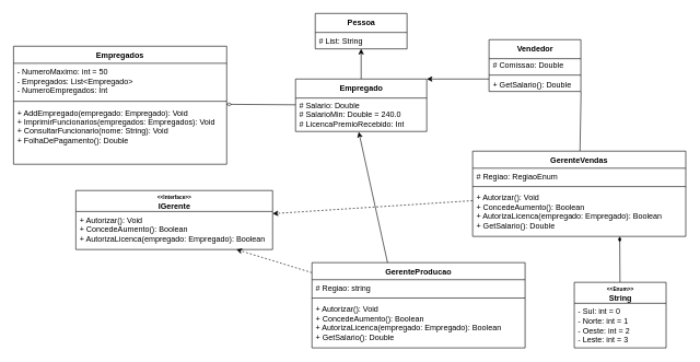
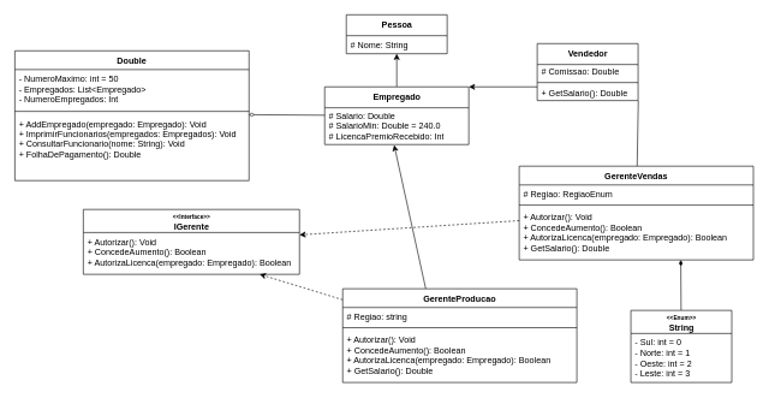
  <mxCell id="0" />
  <mxCell id="1" parent="0" />
  <mxCell id="2" value="Pessoa" style="swimlane;fontStyle=1;align=center;verticalAlign=middle;childLayout=stackLayout;horizontal=1;startSize=29;horizontalStack=0;resizeParent=1;resizeParentMax=0;resizeLast=0;collapsible=0;marginBottom=0;html=1;" vertex="1" parent="1"><mxGeometry x="480" y="20" width="140" height="54" as="geometry" /></mxCell>
- <mxCell id="3" value="# List: String" style="text;html=1;strokeColor=none;fillColor=none;align=left;verticalAlign=middle;spacingLeft=4;spacingRight=4;overflow=hidden;rotatable=0;points=[[0,0.5],[1,0.5]];portConstraint=eastwest;" vertex="1" parent="2"><mxGeometry y="29" width="140" height="25" as="geometry" /></mxCell>
- <mxCell id="4" value="Empregados" style="swimlane;fontStyle=1;align=center;verticalAlign=top;childLayout=stackLayout;horizontal=1;startSize=26;horizontalStack=0;resizeParent=1;resizeParentMax=0;resizeLast=0;collapsible=1;marginBottom=0;" vertex="1" parent="1"><mxGeometry x="20" y="70" width="325" height="180" as="geometry" /></mxCell>
+ <mxCell id="3" value="# Nome: String" style="text;html=1;strokeColor=none;fillColor=none;align=left;verticalAlign=middle;spacingLeft=4;spacingRight=4;overflow=hidden;rotatable=0;points=[[0,0.5],[1,0.5]];portConstraint=eastwest;" vertex="1" parent="2"><mxGeometry y="29" width="140" height="25" as="geometry" /></mxCell>
+ <mxCell id="4" value="Double" style="swimlane;fontStyle=1;align=center;verticalAlign=top;childLayout=stackLayout;horizontal=1;startSize=26;horizontalStack=0;resizeParent=1;resizeParentMax=0;resizeLast=0;collapsible=1;marginBottom=0;" vertex="1" parent="1"><mxGeometry x="20" y="70" width="325" height="180" as="geometry" /></mxCell>
  <mxCell id="5" value="- NumeroMaximo: int = 50&#10;- Empregados: List&lt;Empregado&gt;&#10;- NumeroEmpregados: Int" style="text;strokeColor=none;fillColor=none;align=left;verticalAlign=top;spacingLeft=4;spacingRight=4;overflow=hidden;rotatable=0;points=[[0,0.5],[1,0.5]];portConstraint=eastwest;strokeWidth=1;spacingTop=0;" vertex="1" parent="4"><mxGeometry y="26" width="325" height="54" as="geometry" /></mxCell>
  <mxCell id="6" value="" style="line;strokeWidth=1;fillColor=none;align=left;verticalAlign=middle;spacingTop=-1;spacingLeft=3;spacingRight=3;rotatable=0;labelPosition=right;points=[];portConstraint=eastwest;strokeColor=inherit;" vertex="1" parent="4"><mxGeometry y="80" width="325" height="8" as="geometry" /></mxCell>
  <mxCell id="7" value="+ AddEmpregado(empregado: Empregado): Void&#10;+ ImprimirFuncionarios(empregados: Empregados): Void&#10;+ ConsultarFuncionario(nome: String): Void&#10;+ FolhaDePagamento(): Double" style="text;strokeColor=none;fillColor=none;align=left;verticalAlign=top;spacingLeft=4;spacingRight=4;overflow=hidden;rotatable=0;points=[[0,0.5],[1,0.5]];portConstraint=eastwest;" vertex="1" parent="4"><mxGeometry y="88" width="325" height="92" as="geometry" /></mxCell>
  <mxCell id="8" style="edgeStyle=none;html=1;entryX=0.5;entryY=1;entryDx=0;entryDy=0;" edge="1" parent="1" source="10" target="2"><mxGeometry relative="1" as="geometry" /></mxCell>
  <mxCell id="9" style="edgeStyle=none;html=1;entryX=0.998;entryY=0.006;entryDx=0;entryDy=0;entryPerimeter=0;fontSize=8;endArrow=diamondThin;endFill=0;elbow=vertical;" edge="1" parent="1" source="10" target="7"><mxGeometry relative="1" as="geometry" /></mxCell>
  <mxCell id="10" value="Empregado" style="swimlane;fontStyle=1;align=center;verticalAlign=middle;childLayout=stackLayout;horizontal=1;startSize=29;horizontalStack=0;resizeParent=1;resizeParentMax=0;resizeLast=0;collapsible=0;marginBottom=0;html=1;" vertex="1" parent="1"><mxGeometry x="450" y="120" width="200" height="80" as="geometry" /></mxCell>
  <mxCell id="11" value="&lt;span style=&quot;&quot;&gt;# Salario: Double&lt;/span&gt;&lt;br style=&quot;padding: 0px; margin: 0px;&quot;&gt;&lt;span style=&quot;&quot;&gt;# SalarioMin: Double = 240.0&lt;/span&gt;&lt;br style=&quot;padding: 0px; margin: 0px;&quot;&gt;&lt;span style=&quot;&quot;&gt;# LicencaPremioRecebido: Int&lt;/span&gt;" style="text;html=1;strokeColor=none;fillColor=none;align=left;verticalAlign=middle;spacingLeft=4;spacingRight=4;overflow=hidden;rotatable=0;points=[[0,0.5],[1,0.5]];portConstraint=eastwest;" vertex="1" parent="10"><mxGeometry y="29" width="200" height="51" as="geometry" /></mxCell>
  <mxCell id="12" style="edgeStyle=none;html=1;entryX=1;entryY=0;entryDx=0;entryDy=0;fontSize=8;elbow=vertical;" edge="1" parent="1" target="10"><mxGeometry relative="1" as="geometry"><mxPoint x="745" y="120" as="sourcePoint" /></mxGeometry></mxCell>
  <mxCell id="13" value="Vendedor" style="swimlane;fontStyle=1;align=center;verticalAlign=middle;childLayout=stackLayout;horizontal=1;startSize=29;horizontalStack=0;resizeParent=1;resizeParentMax=0;resizeLast=0;collapsible=0;marginBottom=0;html=1;" vertex="1" parent="1"><mxGeometry x="745" y="60" width="140" height="79" as="geometry" /></mxCell>
  <mxCell id="14" value="# Comissao: Double" style="text;html=1;strokeColor=none;fillColor=none;align=left;verticalAlign=middle;spacingLeft=4;spacingRight=4;overflow=hidden;rotatable=0;points=[[0,0.5],[1,0.5]];portConstraint=eastwest;" vertex="1" parent="13"><mxGeometry y="29" width="140" height="21" as="geometry" /></mxCell>
  <mxCell id="15" value="" style="line;strokeWidth=1;fillColor=none;align=left;verticalAlign=middle;spacingTop=-1;spacingLeft=3;spacingRight=3;rotatable=0;labelPosition=right;points=[];portConstraint=eastwest;strokeColor=inherit;" vertex="1" parent="13"><mxGeometry y="50" width="140" height="8" as="geometry" /></mxCell>
  <mxCell id="16" value="+ GetSalario(): Double" style="text;html=1;strokeColor=none;fillColor=none;align=left;verticalAlign=middle;spacingLeft=4;spacingRight=4;overflow=hidden;rotatable=0;points=[[0,0.5],[1,0.5]];portConstraint=eastwest;" vertex="1" parent="13"><mxGeometry y="58" width="140" height="21" as="geometry" /></mxCell>
  <mxCell id="17" style="edgeStyle=none;html=1;entryX=1.002;entryY=1.014;entryDx=0;entryDy=0;entryPerimeter=0;fontSize=8;elbow=vertical;endArrow=none;" edge="1" parent="1" source="19" target="16"><mxGeometry relative="1" as="geometry" /></mxCell>
  <mxCell id="18" style="edgeStyle=none;html=1;dashed=1;fontSize=8;elbow=vertical;" edge="1" parent="1" source="19" target="23"><mxGeometry relative="1" as="geometry" /></mxCell>
  <mxCell id="19" value="GerenteVendas" style="swimlane;fontStyle=1;align=center;verticalAlign=top;childLayout=stackLayout;horizontal=1;startSize=26;horizontalStack=0;resizeParent=1;resizeParentMax=0;resizeLast=0;collapsible=1;marginBottom=0;" vertex="1" parent="1"><mxGeometry x="720" y="230" width="325" height="130" as="geometry"><mxRectangle x="1200" y="364" width="130" height="30" as="alternateBounds" /></mxGeometry></mxCell>
  <mxCell id="20" value="# Regiao: RegiaoEnum" style="text;strokeColor=none;fillColor=none;align=left;verticalAlign=top;spacingLeft=4;spacingRight=4;overflow=hidden;rotatable=0;points=[[0,0.5],[1,0.5]];portConstraint=eastwest;strokeWidth=1;spacingTop=0;" vertex="1" parent="19"><mxGeometry y="26" width="325" height="24" as="geometry" /></mxCell>
  <mxCell id="21" value="" style="line;strokeWidth=1;fillColor=none;align=left;verticalAlign=middle;spacingTop=-1;spacingLeft=3;spacingRight=3;rotatable=0;labelPosition=right;points=[];portConstraint=eastwest;strokeColor=inherit;" vertex="1" parent="19"><mxGeometry y="50" width="325" height="8" as="geometry" /></mxCell>
  <mxCell id="22" value="+ Autorizar(): Void&#10;+ ConcedeAumento(): Boolean&#10;+ AutorizaLicenca(empregado: Empregado): Boolean&#10;+ GetSalario(): Double" style="text;strokeColor=none;fillColor=none;align=left;verticalAlign=top;spacingLeft=4;spacingRight=4;overflow=hidden;rotatable=0;points=[[0,0.5],[1,0.5]];portConstraint=eastwest;" vertex="1" parent="19"><mxGeometry y="58" width="325" height="72" as="geometry" /></mxCell>
  <mxCell id="23" value="&lt;font style=&quot;font-size: 8px;&quot;&gt;&amp;lt;&amp;lt;Interface&amp;gt;&amp;gt;&lt;br&gt;&lt;/font&gt;IGerente" style="swimlane;fontStyle=1;align=center;verticalAlign=middle;childLayout=stackLayout;horizontal=1;startSize=32;horizontalStack=0;resizeParent=1;resizeParentMax=0;resizeLast=0;collapsible=0;marginBottom=0;html=1;" vertex="1" parent="1"><mxGeometry x="115" y="290" width="300" height="90" as="geometry" /></mxCell>
  <mxCell id="24" value="+ Autorizar(): Void&#10;+ ConcedeAumento(): Boolean&#10;+ AutorizaLicenca(empregado: Empregado): Boolean" style="text;strokeColor=none;fillColor=none;align=left;verticalAlign=top;spacingLeft=4;spacingRight=4;overflow=hidden;rotatable=0;points=[[0,0.5],[1,0.5]];portConstraint=eastwest;" vertex="1" parent="23"><mxGeometry y="32" width="300" height="58" as="geometry" /></mxCell>
  <mxCell id="25" style="edgeStyle=none;html=1;exitX=0.355;exitY=0.005;exitDx=0;exitDy=0;entryX=0.482;entryY=1.013;entryDx=0;entryDy=0;fontSize=8;elbow=vertical;entryPerimeter=0;exitPerimeter=0;" edge="1" parent="1" source="27" target="11"><mxGeometry relative="1" as="geometry"><Array as="points" /></mxGeometry></mxCell>
  <mxCell id="26" style="edgeStyle=none;html=1;fontSize=8;elbow=vertical;dashed=1;" edge="1" parent="1" source="27" target="24"><mxGeometry relative="1" as="geometry" /></mxCell>
  <mxCell id="27" value="GerenteProducao" style="swimlane;fontStyle=1;align=center;verticalAlign=top;childLayout=stackLayout;horizontal=1;startSize=26;horizontalStack=0;resizeParent=1;resizeParentMax=0;resizeLast=0;collapsible=1;marginBottom=0;" vertex="1" parent="1"><mxGeometry x="475" y="400" width="325" height="130" as="geometry"><mxRectangle x="1200" y="560" width="140" height="30" as="alternateBounds" /></mxGeometry></mxCell>
  <mxCell id="28" value="# Regiao: string" style="text;strokeColor=none;fillColor=none;align=left;verticalAlign=top;spacingLeft=4;spacingRight=4;overflow=hidden;rotatable=0;points=[[0,0.5],[1,0.5]];portConstraint=eastwest;strokeWidth=1;spacingTop=0;" vertex="1" parent="27"><mxGeometry y="26" width="325" height="24" as="geometry" /></mxCell>
  <mxCell id="29" value="" style="line;strokeWidth=1;fillColor=none;align=left;verticalAlign=middle;spacingTop=-1;spacingLeft=3;spacingRight=3;rotatable=0;labelPosition=right;points=[];portConstraint=eastwest;strokeColor=inherit;" vertex="1" parent="27"><mxGeometry y="50" width="325" height="8" as="geometry" /></mxCell>
  <mxCell id="30" value="+ Autorizar(): Void&#10;+ ConcedeAumento(): Boolean&#10;+ AutorizaLicenca(empregado: Empregado): Boolean&#10;+ GetSalario(): Double" style="text;strokeColor=none;fillColor=none;align=left;verticalAlign=top;spacingLeft=4;spacingRight=4;overflow=hidden;rotatable=0;points=[[0,0.5],[1,0.5]];portConstraint=eastwest;" vertex="1" parent="27"><mxGeometry y="58" width="325" height="72" as="geometry" /></mxCell>
  <mxCell id="31" style="edgeStyle=none;html=1;fontSize=8;elbow=vertical;entryX=0.69;entryY=1.002;entryDx=0;entryDy=0;entryPerimeter=0;endArrow=diamondThin;endFill=1;" edge="1" parent="1" source="32" target="22"><mxGeometry relative="1" as="geometry" /></mxCell>
  <mxCell id="32" value="&lt;font style=&quot;font-size: 8px;&quot;&gt;&amp;lt;&amp;lt;Enum&amp;gt;&amp;gt;&lt;br&gt;&lt;/font&gt;String" style="swimlane;fontStyle=1;align=center;verticalAlign=middle;childLayout=stackLayout;horizontal=1;startSize=32;horizontalStack=0;resizeParent=1;resizeParentMax=0;resizeLast=0;collapsible=0;marginBottom=0;html=1;" vertex="1" parent="1"><mxGeometry x="875" y="430" width="140" height="100" as="geometry" /></mxCell>
  <mxCell id="33" value="- Sul: int = 0&lt;br&gt;- Norte: int = 1&lt;br&gt;- Oeste: int = 2&lt;br&gt;- Leste: int = 3" style="text;html=1;strokeColor=none;fillColor=none;align=left;verticalAlign=middle;spacingLeft=4;spacingRight=4;overflow=hidden;rotatable=0;points=[[0,0.5],[1,0.5]];portConstraint=eastwest;" vertex="1" parent="32"><mxGeometry y="32" width="140" height="68" as="geometry" /></mxCell>
